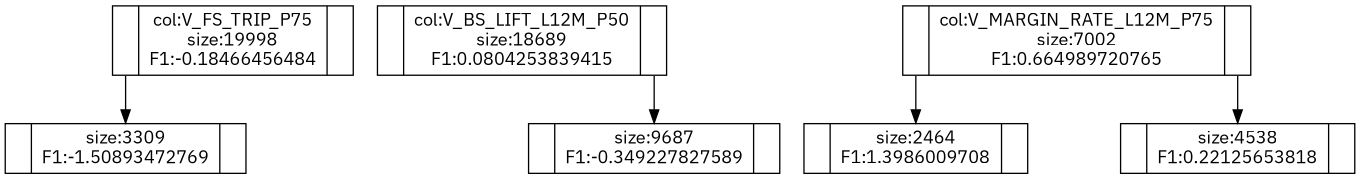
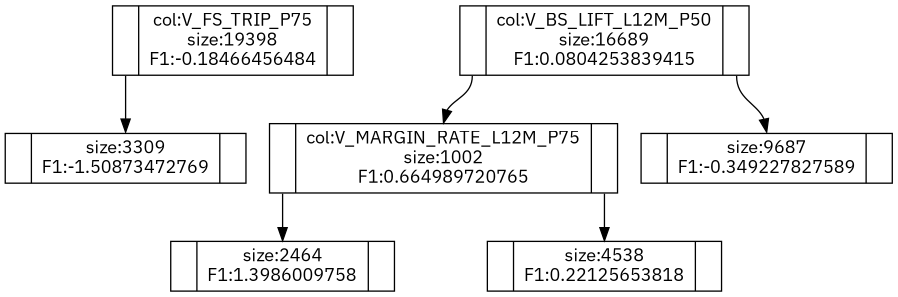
  digraph {
    fontname="IBM Plex Sans"
    node [fontname="IBM Plex Sans" shape=record]
    edge [fontname="IBM Plex Sans" headport=col tailport=fb]
-   n1 [height=.1 label="<fb> |<col> col:V_FS_TRIP_P75\nsize:19998\nF1:-0.18466456484|<tb> "]
-   n2 [height=.1 label="<fb> |<col> size:3309\nF1:-1.50893472769|<tb> "]
-   n3 [height=.1 label="<fb> |<col> col:V_BS_LIFT_L12M_P50\nsize:18689\nF1:0.0804253839415|<tb> "]
-   n4 [height=.1 label="<fb> |<col> col:V_MARGIN_RATE_L12M_P75\nsize:7002\nF1:0.664989720765|<tb> "]
+   n1 [height=.1 label="<fb> |<col> col:V_FS_TRIP_P75\nsize:19398\nF1:-0.18466456484|<tb> "]
+   n2 [height=.1 label="<fb> |<col> size:3309\nF1:-1.50873472769|<tb> "]
+   n3 [height=.1 label="<fb> |<col> col:V_BS_LIFT_L12M_P50\nsize:16689\nF1:0.0804253839415|<tb> "]
+   n4 [height=.1 label="<fb> |<col> col:V_MARGIN_RATE_L12M_P75\nsize:1002\nF1:0.664989720765|<tb> "]
    n5 [height=.1 label="<fb> |<col> size:9687\nF1:-0.349227827589|<tb> "]
-   n6 [height=.1 label="<fb> |<col> size:2464\nF1:1.3986009708|<tb> "]
+   n6 [height=.1 label="<fb> |<col> size:2464\nF1:1.3986009758|<tb> "]
    n7 [height=.1 label="<fb> |<col> size:4538\nF1:0.22125653818|<tb> "]
    n1 -> n2
+   n3 -> n4
    n3 -> n5 [tailport=tb]
    n4 -> n6
    n4 -> n7 [tailport=tb]
  }
